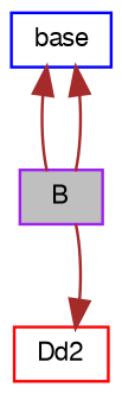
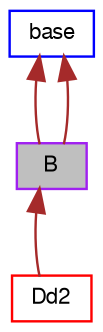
  digraph {
    node [fillcolor=white fontname=FreeSans fontsize=9 shape=record style=filled]
    edge [color=brown dir=back fontname=FreeSans fontsize=9 labelfontname=FreeSans labelfontsize=9 style=solid]
    n1 [color=purple fillcolor=grey75 fontcolor=black height=0.2 label=B width=0.4]
    n2 [color=red height=0.2 label=Dd2 width=0.4]
    n3 [color=blue height=0.2 label=base width=0.4]
-   n2 -> n1
+   n1 -> n2
    n3 -> n1
    n3 -> n1
  }
